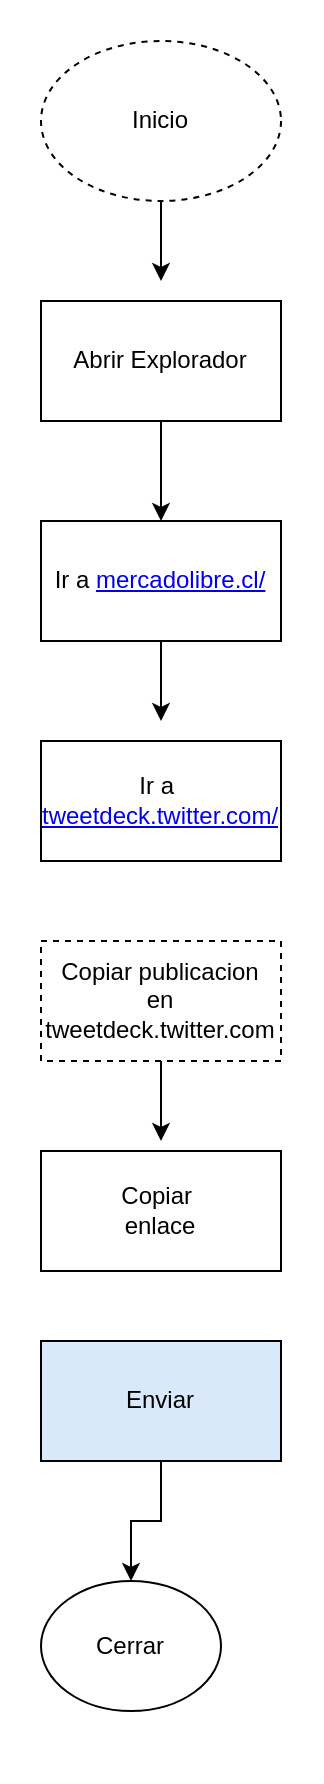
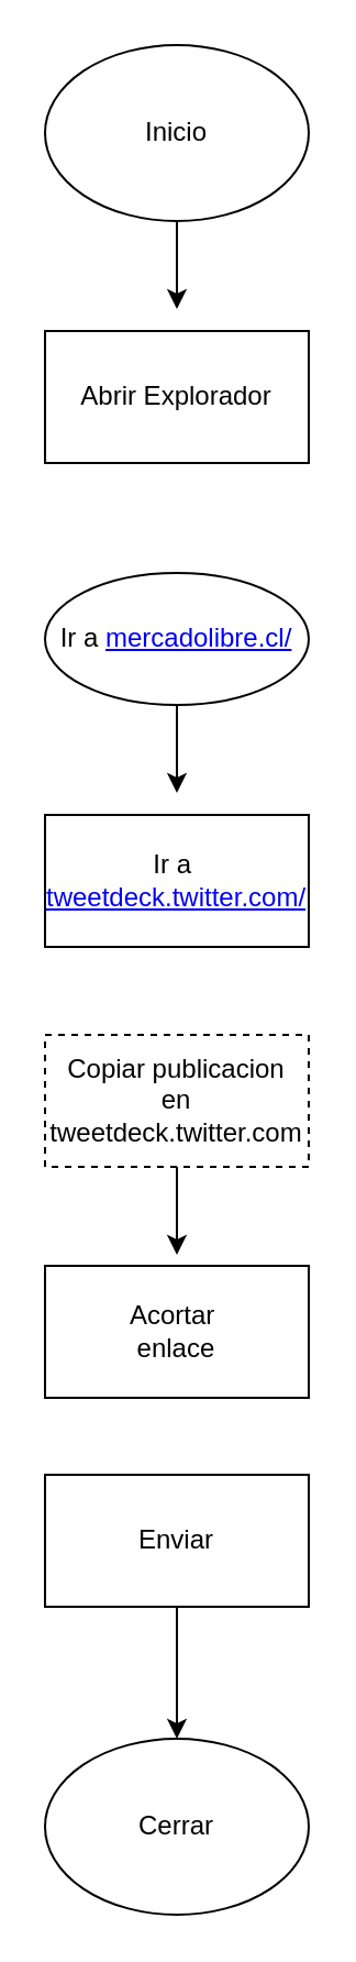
  <mxCell id="0" />
  <mxCell id="1" parent="0" />
  <mxCell id="2" style="edgeStyle=orthogonalEdgeStyle;rounded=0;orthogonalLoop=1;jettySize=auto;html=1;" edge="1" parent="1" source="3"><mxGeometry relative="1" as="geometry"><mxPoint x="80" y="140" as="targetPoint" /></mxGeometry></mxCell>
- <mxCell id="3" value="Inicio" style="ellipse;whiteSpace=wrap;html=1;dashed=1;" vertex="1" parent="1"><mxGeometry x="20" y="20" width="120" height="80" as="geometry" /></mxCell>
- <mxCell id="4" style="edgeStyle=orthogonalEdgeStyle;rounded=0;orthogonalLoop=1;jettySize=auto;html=1;entryX=0.5;entryY=0;entryDx=0;entryDy=0;" edge="1" parent="1" source="5" target="7"><mxGeometry relative="1" as="geometry" /></mxCell>
+ <mxCell id="3" value="Inicio" style="ellipse;whiteSpace=wrap;html=1;" vertex="1" parent="1"><mxGeometry x="20" y="20" width="120" height="80" as="geometry" /></mxCell>
  <mxCell id="5" value="Abrir Explorador" style="rounded=0;whiteSpace=wrap;html=1;" vertex="1" parent="1"><mxGeometry x="20" y="150" width="120" height="60" as="geometry" /></mxCell>
  <mxCell id="6" style="edgeStyle=orthogonalEdgeStyle;rounded=0;orthogonalLoop=1;jettySize=auto;html=1;" edge="1" parent="1" source="7"><mxGeometry relative="1" as="geometry"><mxPoint x="80" y="360" as="targetPoint" /></mxGeometry></mxCell>
- <mxCell id="7" value="Ir a&amp;nbsp;&lt;a href=&quot;https://www.mercadolibre.cl/&quot;&gt;mercadolibre.cl/&lt;/a&gt;&lt;br&gt;" style="rounded=0;whiteSpace=wrap;html=1;" vertex="1" parent="1"><mxGeometry x="20" y="260" width="120" height="60" as="geometry" /></mxCell>
+ <mxCell id="7" value="Ir a&amp;nbsp;&lt;a href=&quot;https://www.mercadolibre.cl/&quot;&gt;mercadolibre.cl/&lt;/a&gt;&lt;br&gt;" style="ellipse;whiteSpace=wrap;html=1;" vertex="1" parent="1"><mxGeometry x="20" y="260" width="120" height="60" as="geometry" /></mxCell>
  <mxCell id="8" value="Ir a&amp;nbsp;&lt;br&gt;&lt;a href=&quot;https://tweetdeck.twitter.com/&quot;&gt;tweetdeck.twitter.com/&lt;/a&gt;" style="rounded=0;whiteSpace=wrap;html=1;" vertex="1" parent="1"><mxGeometry x="20" y="370" width="120" height="60" as="geometry" /></mxCell>
  <mxCell id="9" style="edgeStyle=orthogonalEdgeStyle;rounded=0;orthogonalLoop=1;jettySize=auto;html=1;" edge="1" parent="1" source="10"><mxGeometry relative="1" as="geometry"><mxPoint x="80" y="570" as="targetPoint" /></mxGeometry></mxCell>
  <mxCell id="10" value="Copiar publicacion&lt;br&gt;en&lt;br&gt;tweetdeck.twitter.com" style="rounded=0;whiteSpace=wrap;html=1;dashed=1;" vertex="1" parent="1"><mxGeometry x="20" y="470" width="120" height="60" as="geometry" /></mxCell>
- <mxCell id="11" value="Copiar&amp;nbsp;&lt;br&gt;enlace" style="rounded=0;whiteSpace=wrap;html=1;" vertex="1" parent="1"><mxGeometry x="20" y="575" width="120" height="60" as="geometry" /></mxCell>
+ <mxCell id="11" value="Acortar&amp;nbsp;&lt;br&gt;enlace" style="rounded=0;whiteSpace=wrap;html=1;" vertex="1" parent="1"><mxGeometry x="20" y="575" width="120" height="60" as="geometry" /></mxCell>
  <mxCell id="12" style="edgeStyle=orthogonalEdgeStyle;rounded=0;orthogonalLoop=1;jettySize=auto;html=1;entryX=0.5;entryY=0;entryDx=0;entryDy=0;" edge="1" parent="1" source="13" target="14"><mxGeometry relative="1" as="geometry" /></mxCell>
- <mxCell id="13" value="Enviar" style="rounded=0;whiteSpace=wrap;html=1;fillColor=#dae8fc;" vertex="1" parent="1"><mxGeometry x="20" y="670" width="120" height="60" as="geometry" /></mxCell>
- <mxCell id="14" value="Cerrar" style="ellipse;whiteSpace=wrap;html=1;" vertex="1" parent="1"><mxGeometry x="20" y="790" width="90" height="65" as="geometry" /></mxCell>
+ <mxCell id="13" value="Enviar" style="rounded=0;whiteSpace=wrap;html=1;" vertex="1" parent="1"><mxGeometry x="20" y="670" width="120" height="60" as="geometry" /></mxCell>
+ <mxCell id="14" value="Cerrar" style="ellipse;whiteSpace=wrap;html=1;" vertex="1" parent="1"><mxGeometry x="20" y="790" width="120" height="80" as="geometry" /></mxCell>
